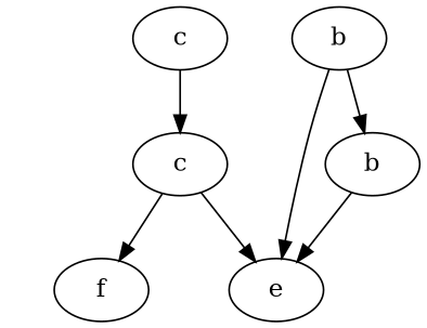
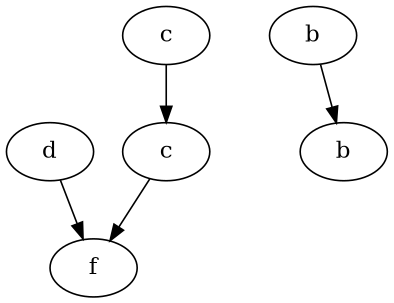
  digraph {
    n1 [label=c]
    n2 [label=c]
    n3 [label=f]
-   n4 [label=e]
+   n5 [label=d]
    n6 [label=b]
    n7 [label=b]
    n1 -> n2
    n2 -> n3
-   n2 -> n4
-   n6 -> n4
+   n5 -> n3
    n6 -> n7
-   n7 -> n4
  }
